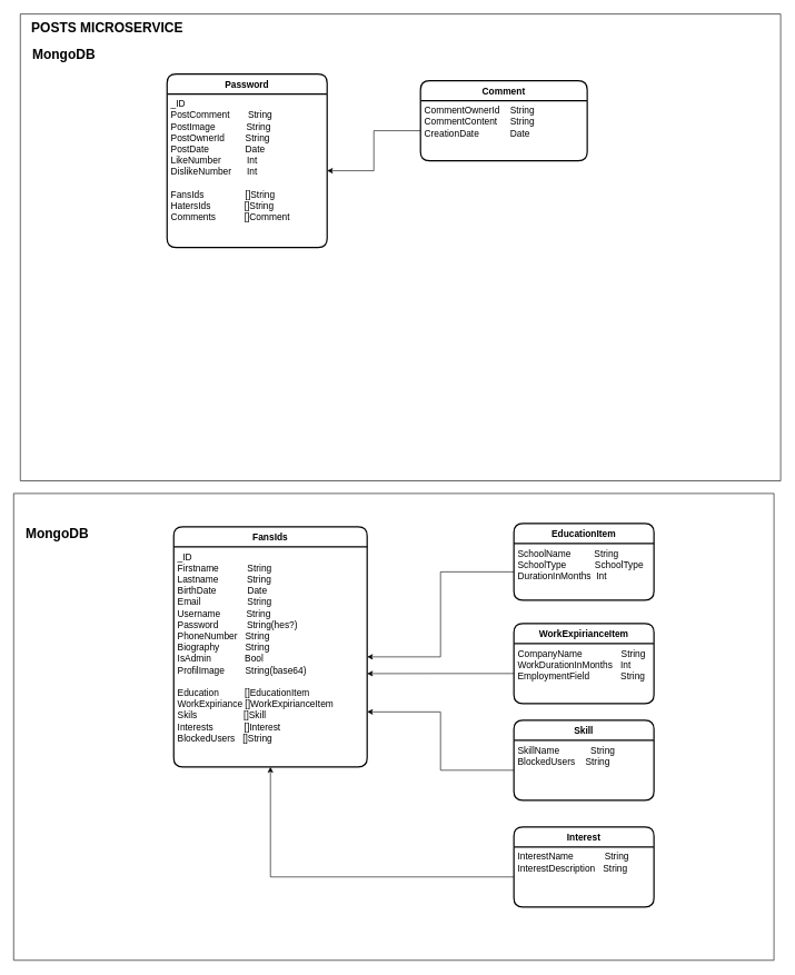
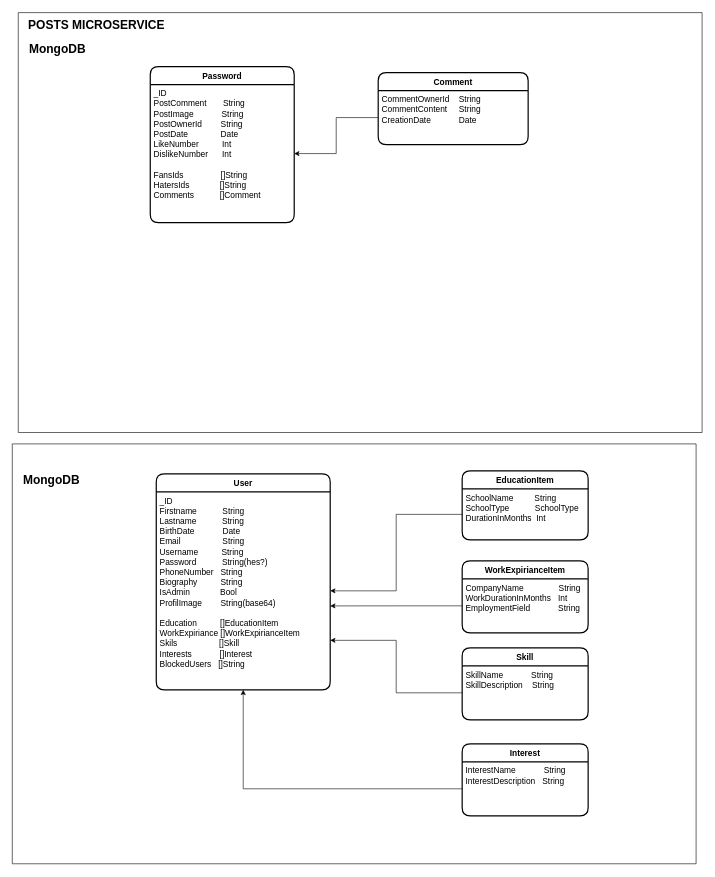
  <mxCell id="0" />
  <mxCell id="1" parent="0" />
  <mxCell id="2" value="" style="swimlane;startSize=0;shadow=0;" parent="1" vertex="1"><mxGeometry x="20" y="739" width="1140" height="700" as="geometry" /></mxCell>
- <mxCell id="3" value="FansIds" style="swimlane;childLayout=stackLayout;horizontal=1;startSize=30;horizontalStack=0;rounded=1;fontSize=14;fontStyle=1;strokeWidth=2;resizeParent=0;resizeLast=1;shadow=0;dashed=0;align=center;" vertex="1" parent="2"><mxGeometry x="240" y="50" width="290" height="360" as="geometry" /></mxCell>
+ <mxCell id="3" value="User" style="swimlane;childLayout=stackLayout;horizontal=1;startSize=30;horizontalStack=0;rounded=1;fontSize=14;fontStyle=1;strokeWidth=2;resizeParent=0;resizeLast=1;shadow=0;dashed=0;align=center;" vertex="1" parent="2"><mxGeometry x="240" y="50" width="290" height="360" as="geometry" /></mxCell>
  <mxCell id="4" value="_ID&#10;Firstname           String&#10;Lastname           String&#10;BirthDate            Date&#10;Email                  String&#10;Username          String&#10;Password           String(hes?)&#10;PhoneNumber   String&#10;Biography          String  &#10;IsAdmin             Bool&#10;ProfilImage        String(base64)&#10;&#10;Education          []EducationItem&#10;WorkExpiriance []WorkExpirianceItem&#10;Skils                  []Skill&#10;Interests            []Interest&#10;BlockedUsers   []String" style="align=left;strokeColor=none;fillColor=none;spacingLeft=4;fontSize=14;verticalAlign=top;resizable=0;rotatable=0;part=1;" vertex="1" parent="3"><mxGeometry y="30" width="290" height="330" as="geometry" /></mxCell>
  <mxCell id="5" value="EducationItem" style="swimlane;childLayout=stackLayout;horizontal=1;startSize=30;horizontalStack=0;rounded=1;fontSize=14;fontStyle=1;strokeWidth=2;resizeParent=0;resizeLast=1;shadow=0;dashed=0;align=center;" vertex="1" parent="2"><mxGeometry x="750" y="45" width="210" height="115" as="geometry" /></mxCell>
  <mxCell id="6" value="SchoolName         String&#10;SchoolType           SchoolType&#10;DurationInMonths  Int" style="align=left;strokeColor=none;fillColor=none;spacingLeft=4;fontSize=14;verticalAlign=top;resizable=0;rotatable=0;part=1;" vertex="1" parent="5"><mxGeometry y="30" width="210" height="85" as="geometry" /></mxCell>
  <mxCell id="7" style="edgeStyle=orthogonalEdgeStyle;rounded=0;orthogonalLoop=1;jettySize=auto;html=1;fontSize=14;" edge="1" parent="2" source="6" target="4"><mxGeometry relative="1" as="geometry" /></mxCell>
  <mxCell id="8" value="WorkExpirianceItem" style="swimlane;childLayout=stackLayout;horizontal=1;startSize=30;horizontalStack=0;rounded=1;fontSize=14;fontStyle=1;strokeWidth=2;resizeParent=0;resizeLast=1;shadow=0;dashed=0;align=center;" vertex="1" parent="2"><mxGeometry x="750" y="195" width="210" height="120" as="geometry" /></mxCell>
  <mxCell id="9" value="CompanyName               String&#10;WorkDurationInMonths   Int&#10;EmploymentField            String&#10;" style="align=left;strokeColor=none;fillColor=none;spacingLeft=4;fontSize=14;verticalAlign=top;resizable=0;rotatable=0;part=1;" vertex="1" parent="8"><mxGeometry y="30" width="210" height="90" as="geometry" /></mxCell>
  <mxCell id="10" style="edgeStyle=orthogonalEdgeStyle;rounded=0;orthogonalLoop=1;jettySize=auto;html=1;entryX=1;entryY=0.576;entryDx=0;entryDy=0;entryPerimeter=0;fontSize=14;" edge="1" parent="2" source="9" target="4"><mxGeometry relative="1" as="geometry" /></mxCell>
  <mxCell id="11" value="Skill" style="swimlane;childLayout=stackLayout;horizontal=1;startSize=30;horizontalStack=0;rounded=1;fontSize=14;fontStyle=1;strokeWidth=2;resizeParent=0;resizeLast=1;shadow=0;dashed=0;align=center;" vertex="1" parent="2"><mxGeometry x="750" y="340" width="210" height="120" as="geometry" /></mxCell>
- <mxCell id="12" value="SkillName            String&#10;BlockedUsers    String&#10;" style="align=left;strokeColor=none;fillColor=none;spacingLeft=4;fontSize=14;verticalAlign=top;resizable=0;rotatable=0;part=1;" vertex="1" parent="11"><mxGeometry y="30" width="210" height="90" as="geometry" /></mxCell>
+ <mxCell id="12" value="SkillName            String&#10;SkillDescription    String&#10;" style="align=left;strokeColor=none;fillColor=none;spacingLeft=4;fontSize=14;verticalAlign=top;resizable=0;rotatable=0;part=1;" vertex="1" parent="11"><mxGeometry y="30" width="210" height="90" as="geometry" /></mxCell>
  <mxCell id="13" style="edgeStyle=orthogonalEdgeStyle;rounded=0;orthogonalLoop=1;jettySize=auto;html=1;entryX=1;entryY=0.75;entryDx=0;entryDy=0;fontSize=14;" edge="1" parent="2" source="12" target="4"><mxGeometry relative="1" as="geometry" /></mxCell>
  <mxCell id="14" value="Interest" style="swimlane;childLayout=stackLayout;horizontal=1;startSize=30;horizontalStack=0;rounded=1;fontSize=14;fontStyle=1;strokeWidth=2;resizeParent=0;resizeLast=1;shadow=0;dashed=0;align=center;" vertex="1" parent="2"><mxGeometry x="750" y="500" width="210" height="120" as="geometry" /></mxCell>
  <mxCell id="15" value="InterestName            String&#10;InterestDescription   String &#10;" style="align=left;strokeColor=none;fillColor=none;spacingLeft=4;fontSize=14;verticalAlign=top;resizable=0;rotatable=0;part=1;" vertex="1" parent="14"><mxGeometry y="30" width="210" height="90" as="geometry" /></mxCell>
  <mxCell id="16" style="edgeStyle=orthogonalEdgeStyle;rounded=0;orthogonalLoop=1;jettySize=auto;html=1;fontSize=20;" edge="1" parent="2" source="15" target="4"><mxGeometry relative="1" as="geometry" /></mxCell>
  <mxCell id="17" value="&lt;b&gt;MongoDB&lt;/b&gt;" style="text;html=1;align=center;verticalAlign=middle;resizable=0;points=[];autosize=1;strokeColor=none;fillColor=none;fontSize=20;" vertex="1" parent="2"><mxGeometry x="10" y="45" width="110" height="30" as="geometry" /></mxCell>
  <mxCell id="18" value="" style="swimlane;startSize=0;shadow=0;" vertex="1" parent="1"><mxGeometry x="30" y="20" width="1140" height="700" as="geometry" /></mxCell>
  <mxCell id="19" value="&lt;b&gt;POSTS MICROSERVICE&lt;/b&gt;" style="text;html=1;align=center;verticalAlign=middle;resizable=0;points=[];autosize=1;strokeColor=none;fillColor=none;fontSize=20;" vertex="1" parent="18"><mxGeometry x="10" y="5" width="240" height="30" as="geometry" /></mxCell>
  <mxCell id="20" value="&lt;b&gt;MongoDB&lt;/b&gt;" style="text;html=1;align=center;verticalAlign=middle;resizable=0;points=[];autosize=1;strokeColor=none;fillColor=none;fontSize=20;" vertex="1" parent="18"><mxGeometry x="10" y="45" width="110" height="30" as="geometry" /></mxCell>
  <mxCell id="21" value="Password" style="swimlane;childLayout=stackLayout;horizontal=1;startSize=30;horizontalStack=0;rounded=1;fontSize=14;fontStyle=1;strokeWidth=2;resizeParent=0;resizeLast=1;shadow=0;dashed=0;align=center;" vertex="1" parent="18"><mxGeometry x="220" y="90" width="240" height="260" as="geometry" /></mxCell>
  <mxCell id="22" value="_ID&#10;PostComment       String&#10;PostImage            String&#10;PostOwnerId        String&#10;PostDate              Date&#10;LikeNumber          Int&#10;DislikeNumber      Int&#10;&#10;FansIds                []String&#10;HatersIds             []String&#10;Comments           []Comment&#10;&#10;" style="align=left;strokeColor=none;fillColor=none;spacingLeft=4;fontSize=14;verticalAlign=top;resizable=0;rotatable=0;part=1;shadow=0;" vertex="1" parent="21"><mxGeometry y="30" width="240" height="230" as="geometry" /></mxCell>
  <mxCell id="23" value="Comment" style="swimlane;childLayout=stackLayout;horizontal=1;startSize=30;horizontalStack=0;rounded=1;fontSize=14;fontStyle=1;strokeWidth=2;resizeParent=0;resizeLast=1;shadow=0;dashed=0;align=center;" vertex="1" parent="18"><mxGeometry x="600" y="100" width="250" height="120" as="geometry" /></mxCell>
  <mxCell id="24" value="CommentOwnerId    String&#10;CommentContent     String&#10;CreationDate            Date&#10;&#10;" style="align=left;strokeColor=none;fillColor=none;spacingLeft=4;fontSize=14;verticalAlign=top;resizable=0;rotatable=0;part=1;shadow=0;" vertex="1" parent="23"><mxGeometry y="30" width="250" height="90" as="geometry" /></mxCell>
  <mxCell id="25" style="edgeStyle=orthogonalEdgeStyle;rounded=0;orthogonalLoop=1;jettySize=auto;html=1;fontSize=14;" edge="1" parent="18" source="24" target="22"><mxGeometry relative="1" as="geometry" /></mxCell>
